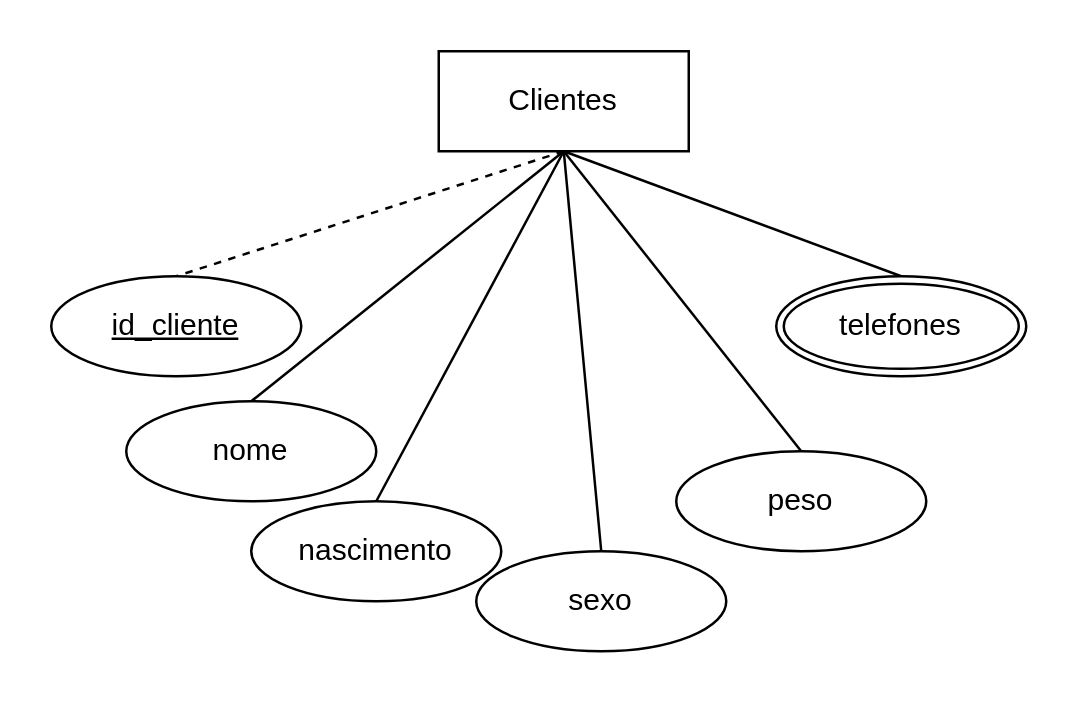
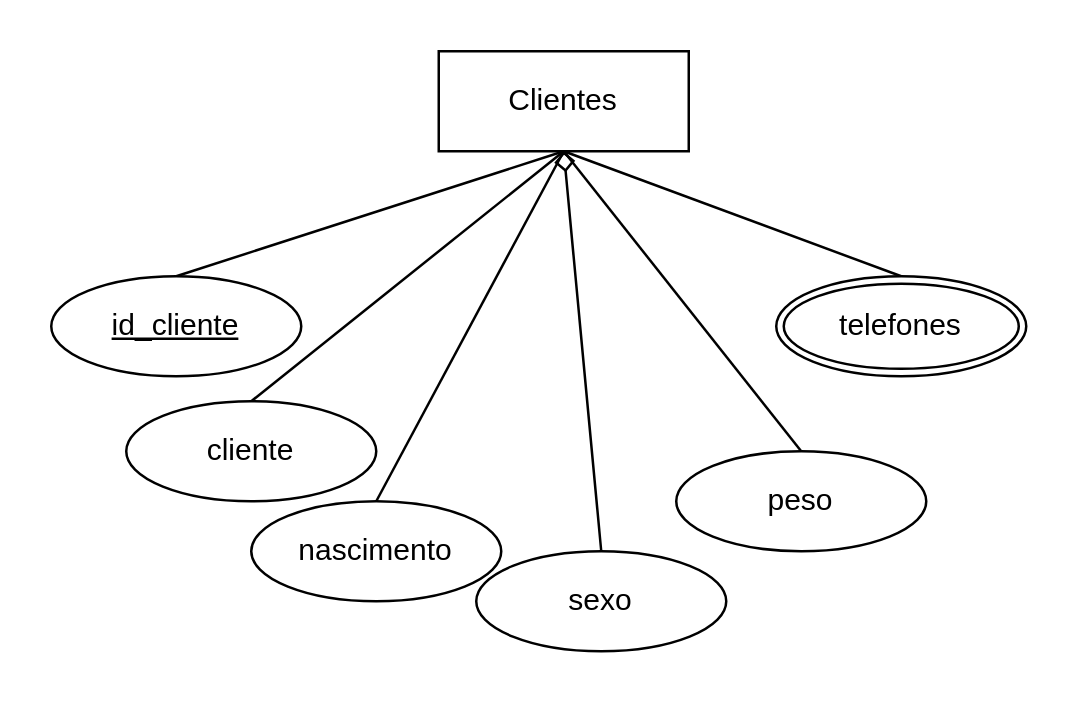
  <mxCell id="0" />
  <mxCell id="1" parent="0" />
- <mxCell id="2" style="rounded=0;orthogonalLoop=1;jettySize=auto;html=1;exitX=0.5;exitY=1;exitDx=0;exitDy=0;entryX=0.5;entryY=0;entryDx=0;entryDy=0;endArrow=none;endFill=0;dashed=1;" edge="1" parent="1" source="3" target="6"><mxGeometry relative="1" as="geometry" /></mxCell>
+ <mxCell id="2" style="rounded=0;orthogonalLoop=1;jettySize=auto;html=1;exitX=0.5;exitY=1;exitDx=0;exitDy=0;entryX=0.5;entryY=0;entryDx=0;entryDy=0;endArrow=none;endFill=0;" edge="1" parent="1" source="3" target="6"><mxGeometry relative="1" as="geometry" /></mxCell>
  <mxCell id="3" value="Clientes" style="whiteSpace=wrap;html=1;align=center;" vertex="1" parent="1"><mxGeometry x="175" y="20" width="100" height="40" as="geometry" /></mxCell>
  <mxCell id="4" style="edgeStyle=none;rounded=0;orthogonalLoop=1;jettySize=auto;html=1;exitX=0.5;exitY=0;exitDx=0;exitDy=0;entryX=0.5;entryY=1;entryDx=0;entryDy=0;endArrow=none;endFill=0;" edge="1" parent="1" source="5" target="3"><mxGeometry relative="1" as="geometry" /></mxCell>
- <mxCell id="5" value="nome" style="ellipse;whiteSpace=wrap;html=1;align=center;" vertex="1" parent="1"><mxGeometry x="50" y="160" width="100" height="40" as="geometry" /></mxCell>
+ <mxCell id="5" value="cliente" style="ellipse;whiteSpace=wrap;html=1;align=center;" vertex="1" parent="1"><mxGeometry x="50" y="160" width="100" height="40" as="geometry" /></mxCell>
  <mxCell id="6" value="id_cliente" style="ellipse;whiteSpace=wrap;html=1;align=center;fontStyle=4;" vertex="1" parent="1"><mxGeometry x="20" y="110" width="100" height="40" as="geometry" /></mxCell>
  <mxCell id="7" style="edgeStyle=none;rounded=0;orthogonalLoop=1;jettySize=auto;html=1;exitX=0.5;exitY=0;exitDx=0;exitDy=0;entryX=0.5;entryY=1;entryDx=0;entryDy=0;endArrow=none;endFill=0;" edge="1" parent="1" source="8" target="3"><mxGeometry relative="1" as="geometry" /></mxCell>
  <mxCell id="8" value="nascimento" style="ellipse;whiteSpace=wrap;html=1;align=center;" vertex="1" parent="1"><mxGeometry x="100" y="200" width="100" height="40" as="geometry" /></mxCell>
- <mxCell id="9" style="edgeStyle=none;rounded=0;orthogonalLoop=1;jettySize=auto;html=1;exitX=0.5;exitY=0;exitDx=0;exitDy=0;entryX=0.5;entryY=1;entryDx=0;entryDy=0;endArrow=none;endFill=0;" edge="1" parent="1" source="10" target="3"><mxGeometry relative="1" as="geometry" /></mxCell>
+ <mxCell id="9" style="edgeStyle=none;rounded=0;orthogonalLoop=1;jettySize=auto;html=1;exitX=0.5;exitY=0;exitDx=0;exitDy=0;entryX=0.5;entryY=1;entryDx=0;entryDy=0;endArrow=diamond;endFill=0;" edge="1" parent="1" source="10" target="3"><mxGeometry relative="1" as="geometry" /></mxCell>
  <mxCell id="10" value="sexo" style="ellipse;whiteSpace=wrap;html=1;align=center;" vertex="1" parent="1"><mxGeometry x="190" y="220" width="100" height="40" as="geometry" /></mxCell>
  <mxCell id="11" style="edgeStyle=none;rounded=0;orthogonalLoop=1;jettySize=auto;html=1;exitX=0.5;exitY=0;exitDx=0;exitDy=0;entryX=0.5;entryY=1;entryDx=0;entryDy=0;endArrow=none;endFill=0;" edge="1" parent="1" source="12" target="3"><mxGeometry relative="1" as="geometry" /></mxCell>
  <mxCell id="12" value="peso" style="ellipse;whiteSpace=wrap;html=1;align=center;" vertex="1" parent="1"><mxGeometry x="270" y="180" width="100" height="40" as="geometry" /></mxCell>
  <mxCell id="13" style="edgeStyle=none;rounded=0;orthogonalLoop=1;jettySize=auto;html=1;exitX=0.5;exitY=0;exitDx=0;exitDy=0;entryX=0.5;entryY=1;entryDx=0;entryDy=0;endArrow=none;endFill=0;" edge="1" parent="1" source="14" target="3"><mxGeometry relative="1" as="geometry" /></mxCell>
  <mxCell id="14" value="telefones" style="ellipse;shape=doubleEllipse;margin=3;whiteSpace=wrap;html=1;align=center;" vertex="1" parent="1"><mxGeometry x="310" y="110" width="100" height="40" as="geometry" /></mxCell>
